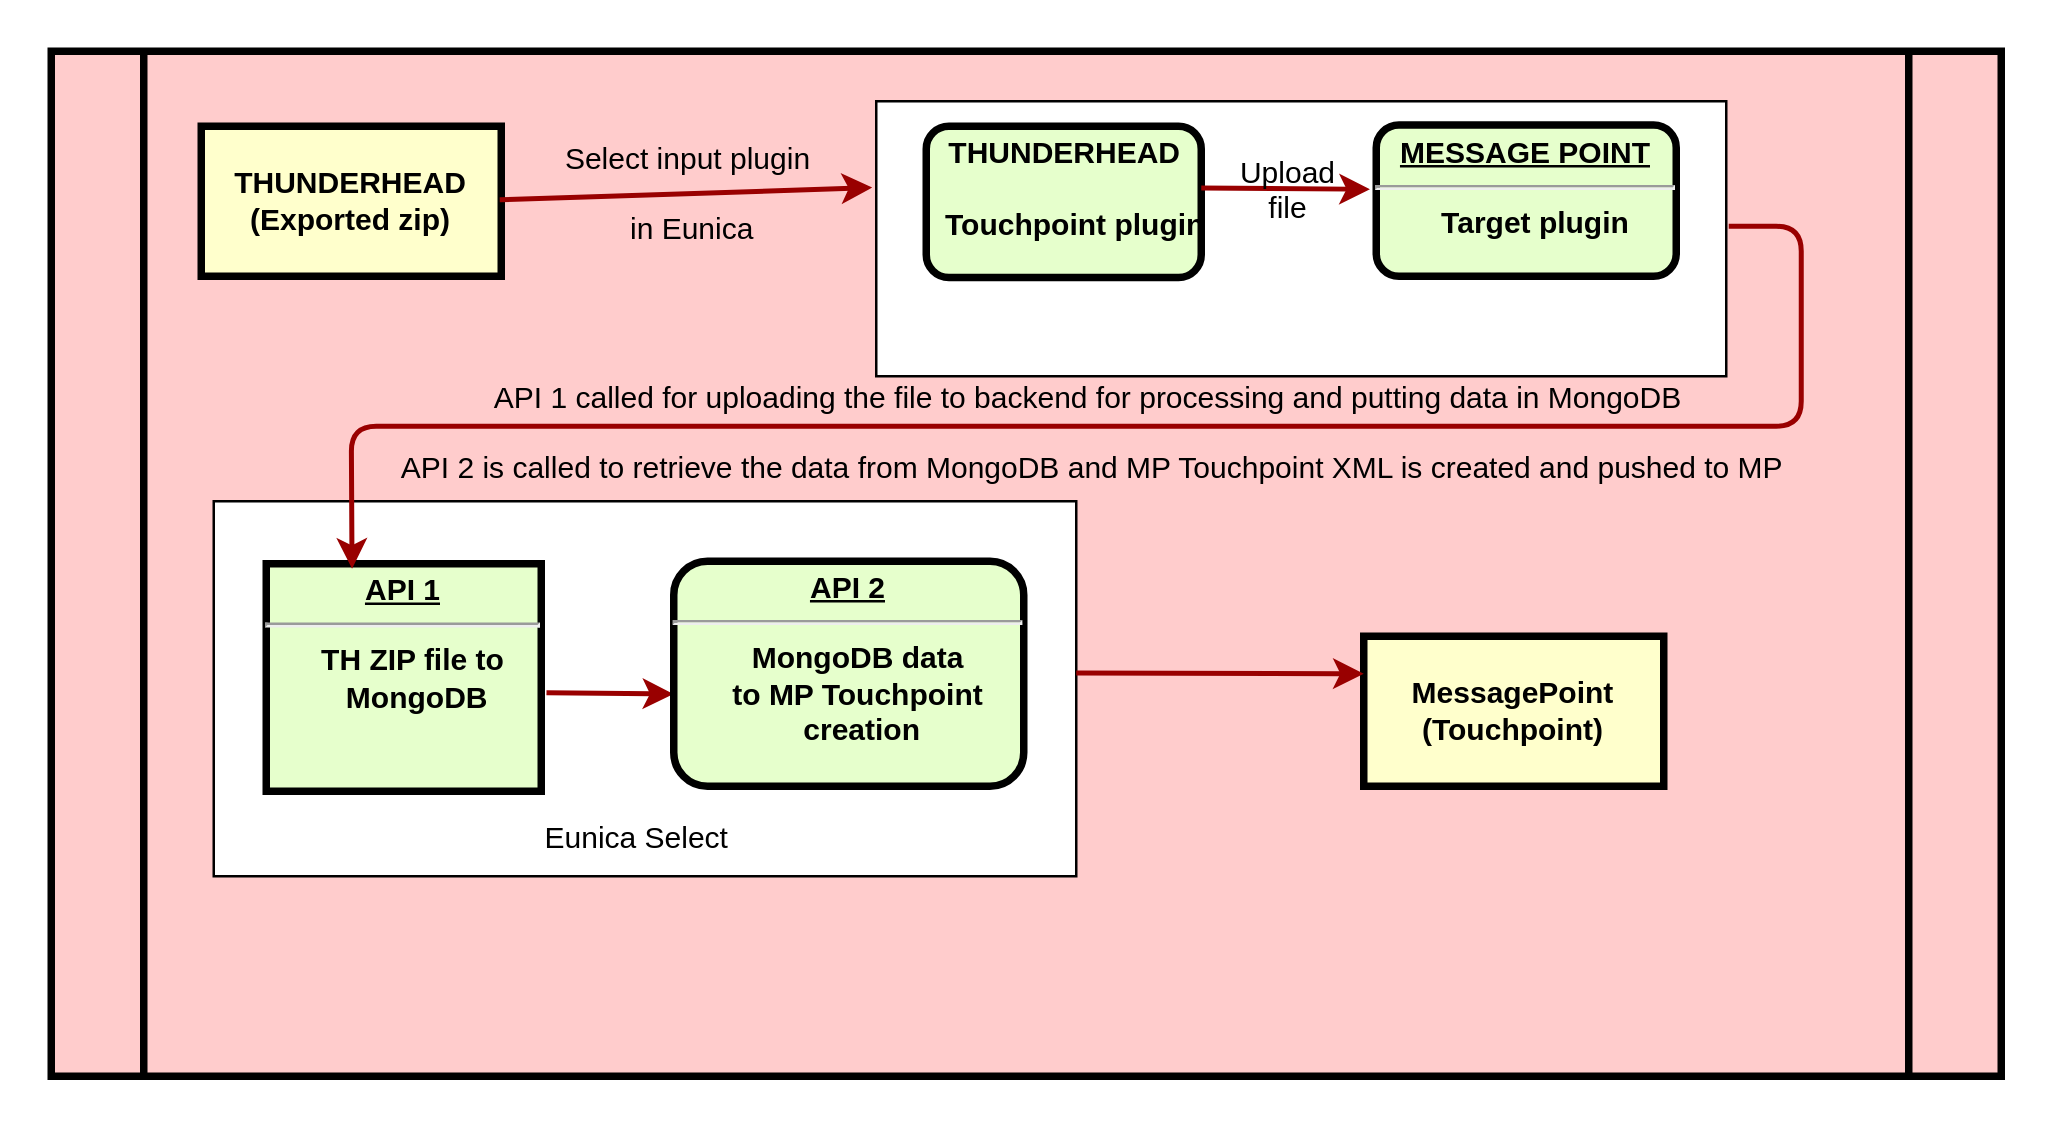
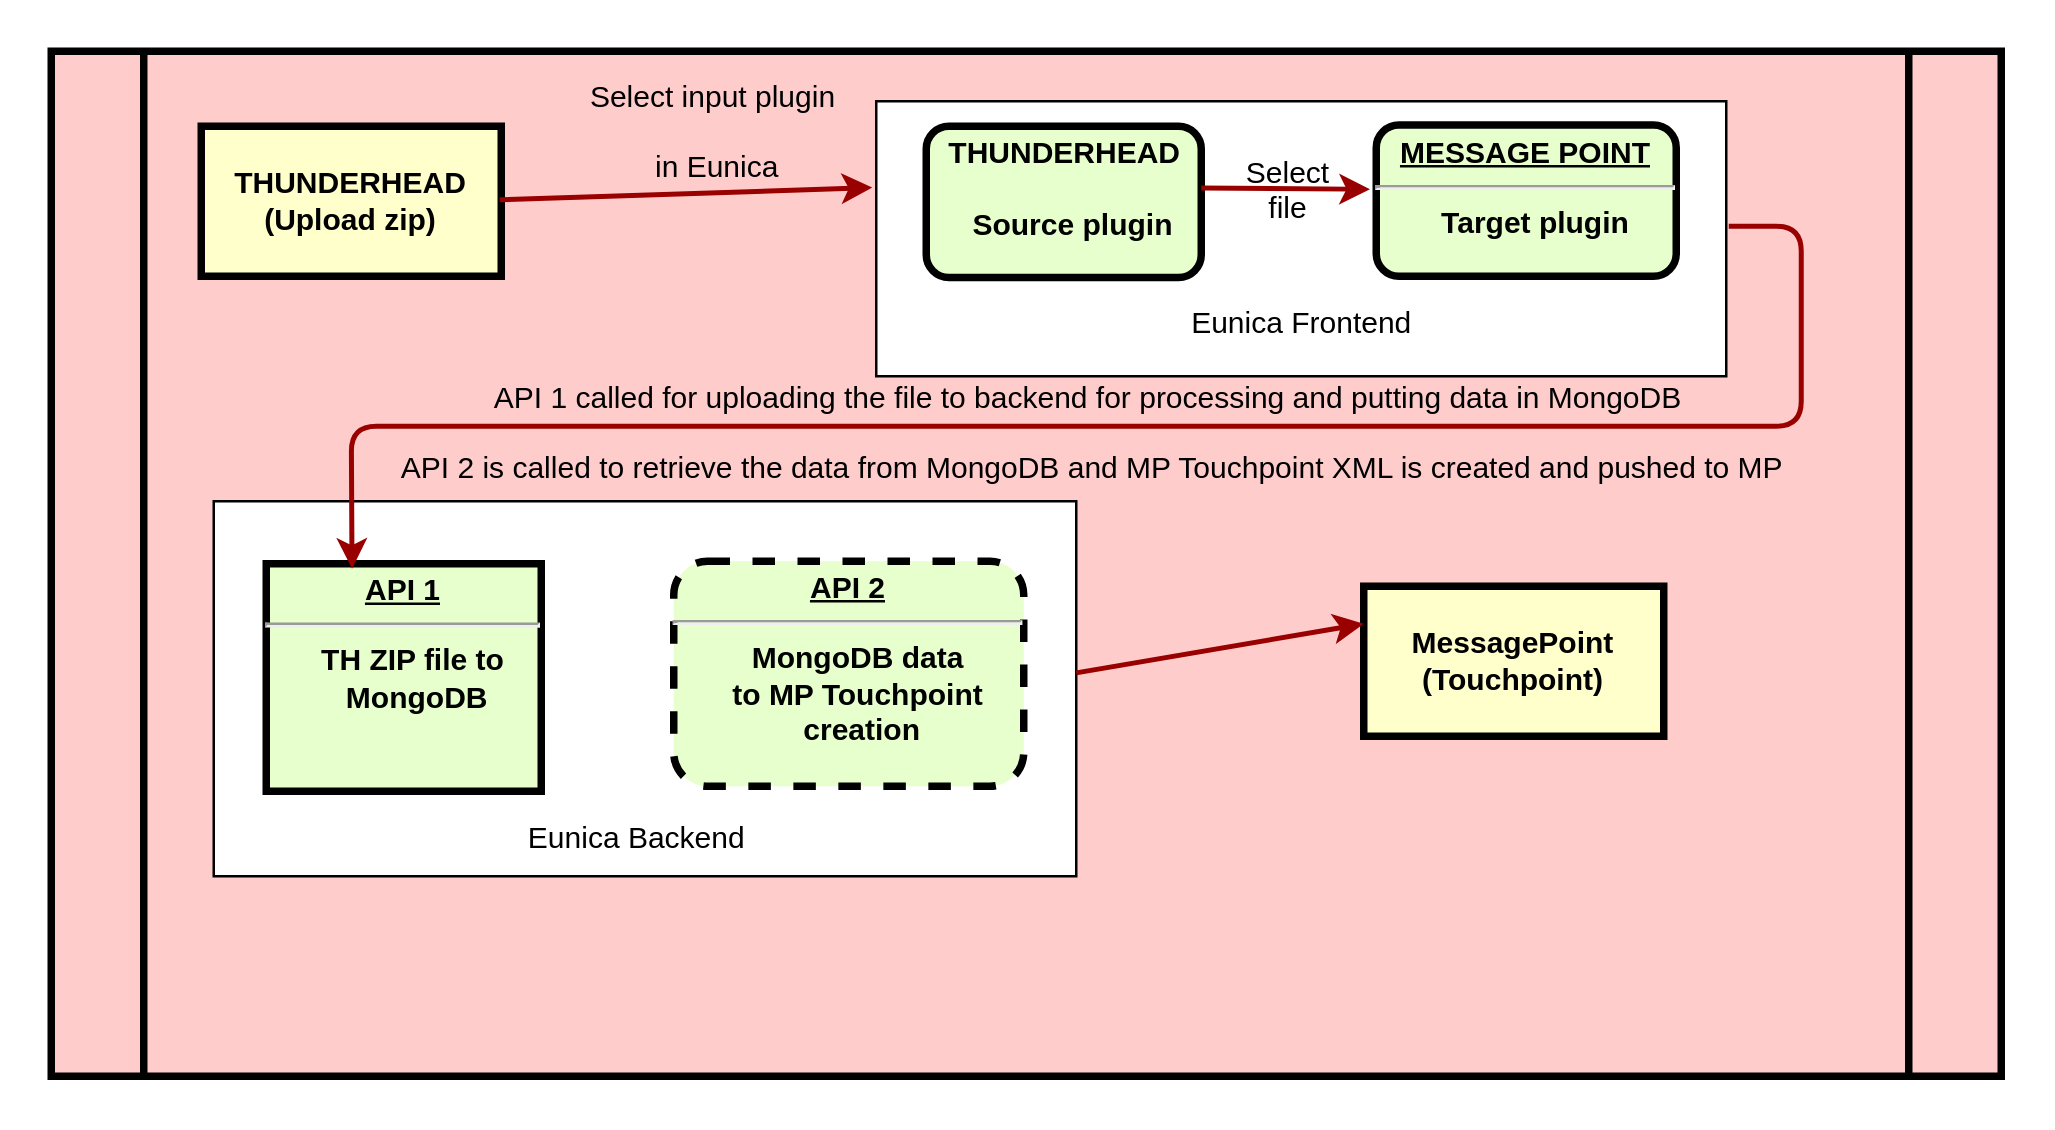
  <mxCell id="0" />
  <mxCell id="1" parent="0" />
  <mxCell id="2" value="" style="shape=process;whiteSpace=wrap;align=center;verticalAlign=middle;size=0.048;fontStyle=1;strokeWidth=3;fillColor=#FFCCCC;movable=1;resizable=1;rotatable=1;deletable=1;editable=1;locked=0;connectable=1;" parent="1" vertex="1"><mxGeometry x="20" y="20" width="780" height="410" as="geometry" /></mxCell>
- <mxCell id="3" value="THUNDERHEAD&#10;(Exported zip)" style="whiteSpace=wrap;align=center;verticalAlign=middle;fontStyle=1;strokeWidth=3;fillColor=#FFFFCC" parent="1" vertex="1"><mxGeometry x="80" y="50" width="120" height="60" as="geometry" /></mxCell>
+ <mxCell id="3" value="THUNDERHEAD&#10;(Upload zip)" style="whiteSpace=wrap;align=center;verticalAlign=middle;fontStyle=1;strokeWidth=3;fillColor=#FFFFCC" parent="1" vertex="1"><mxGeometry x="80" y="50" width="120" height="60" as="geometry" /></mxCell>
  <mxCell id="4" value="" style="edgeStyle=none;noEdgeStyle=1;strokeColor=#990000;strokeWidth=2;exitX=0.995;exitY=0.374;exitDx=0;exitDy=0;exitPerimeter=0;entryX=0.421;entryY=0.133;entryDx=0;entryDy=0;entryPerimeter=0;" parent="1" target="2" edge="1"><mxGeometry width="100" height="100" relative="1" as="geometry"><mxPoint x="199.4" y="79.44" as="sourcePoint" /><mxPoint x="348" y="70" as="targetPoint" /><Array as="points" /></mxGeometry></mxCell>
  <mxCell id="5" value="" style="rounded=0;whiteSpace=wrap;html=1;" vertex="1" parent="1"><mxGeometry x="85" y="200" width="345" height="150" as="geometry" /></mxCell>
  <mxCell id="6" value="&lt;p style=&quot;margin: 0px; margin-top: 4px; text-align: center; text-decoration: underline;&quot;&gt;&lt;strong&gt;API 1&lt;br&gt;&lt;/strong&gt;&lt;/p&gt;&lt;hr&gt;&lt;p style=&quot;margin: 0px; margin-left: 8px;&quot;&gt;TH ZIP file to&lt;br&gt;&amp;nbsp;MongoDB&lt;br&gt;&lt;br&gt;&lt;/p&gt;" style="verticalAlign=middle;align=center;overflow=fill;fontSize=12;fontFamily=Helvetica;html=1;fontStyle=1;strokeWidth=3;fillColor=#E6FFCC;movable=1;resizable=1;rotatable=1;deletable=1;editable=1;locked=0;connectable=1;rounded=0;" vertex="1" parent="1"><mxGeometry x="106" y="225" width="110" height="91" as="geometry" /></mxCell>
- <mxCell id="7" value="" style="edgeStyle=none;noEdgeStyle=1;strokeColor=#990000;strokeWidth=2;entryX=-0.001;entryY=0.59;entryDx=0;entryDy=0;entryPerimeter=0;movable=1;resizable=1;rotatable=1;deletable=1;editable=1;locked=0;connectable=1;exitX=1.019;exitY=0.567;exitDx=0;exitDy=0;exitPerimeter=0;" edge="1" parent="1" source="6" target="8"><mxGeometry width="100" height="100" relative="1" as="geometry"><mxPoint x="217" y="320" as="sourcePoint" /><mxPoint x="267" y="320" as="targetPoint" /></mxGeometry></mxCell>
- <mxCell id="8" value="&lt;p style=&quot;margin: 0px; margin-top: 4px; text-align: center; text-decoration: underline;&quot;&gt;&lt;strong&gt;API 2&lt;br&gt;&lt;/strong&gt;&lt;/p&gt;&lt;hr&gt;&lt;p style=&quot;margin: 0px; margin-left: 8px;&quot;&gt;MongoDB data &lt;br&gt;to MP Touchpoint&lt;br&gt;&amp;nbsp;creation&lt;/p&gt;" style="verticalAlign=middle;align=center;overflow=fill;fontSize=12;fontFamily=Helvetica;html=1;rounded=1;fontStyle=1;strokeWidth=3;fillColor=#E6FFCC;movable=1;resizable=1;rotatable=1;deletable=1;editable=1;locked=0;connectable=1;" vertex="1" parent="1"><mxGeometry x="269" y="224" width="140" height="90" as="geometry" /></mxCell>
- <mxCell id="9" value="Eunica Select" style="text;spacingTop=-5;align=center;movable=1;resizable=1;rotatable=1;deletable=1;editable=1;locked=0;connectable=1;" vertex="1" parent="1"><mxGeometry x="84" y="326" width="341" height="20" as="geometry" /></mxCell>
+ <mxCell id="8" value="&lt;p style=&quot;margin: 0px; margin-top: 4px; text-align: center; text-decoration: underline;&quot;&gt;&lt;strong&gt;API 2&lt;br&gt;&lt;/strong&gt;&lt;/p&gt;&lt;hr&gt;&lt;p style=&quot;margin: 0px; margin-left: 8px;&quot;&gt;MongoDB data &lt;br&gt;to MP Touchpoint&lt;br&gt;&amp;nbsp;creation&lt;/p&gt;" style="verticalAlign=middle;align=center;overflow=fill;fontSize=12;fontFamily=Helvetica;html=1;rounded=1;fontStyle=1;strokeWidth=3;fillColor=#E6FFCC;movable=1;resizable=1;rotatable=1;deletable=1;editable=1;locked=0;connectable=1;dashed=1;" vertex="1" parent="1"><mxGeometry x="269" y="224" width="140" height="90" as="geometry" /></mxCell>
+ <mxCell id="9" value="Eunica Backend" style="text;spacingTop=-5;align=center;movable=1;resizable=1;rotatable=1;deletable=1;editable=1;locked=0;connectable=1;" vertex="1" parent="1"><mxGeometry x="84" y="326" width="341" height="20" as="geometry" /></mxCell>
  <mxCell id="10" value="" style="rounded=0;whiteSpace=wrap;html=1;" vertex="1" parent="1"><mxGeometry x="350" y="40" width="340" height="110" as="geometry" /></mxCell>
- <mxCell id="11" value="&lt;p style=&quot;margin: 0px; margin-top: 4px; text-align: center; text-decoration: underline;&quot;&gt;&lt;/p&gt;&lt;p style=&quot;margin: 0px; margin-left: 8px;&quot;&gt;THUNDERHEAD&amp;nbsp;&amp;nbsp;&lt;br&gt;&lt;br&gt;Touchpoint plugin&lt;/p&gt;" style="verticalAlign=middle;align=center;overflow=fill;fontSize=12;fontFamily=Helvetica;html=1;rounded=1;fontStyle=1;strokeWidth=3;fillColor=#E6FFCC;movable=1;resizable=1;rotatable=1;deletable=1;editable=1;locked=0;connectable=1;" vertex="1" parent="1"><mxGeometry x="370" y="50" width="110" height="60.5" as="geometry" /></mxCell>
+ <mxCell id="11" value="&lt;p style=&quot;margin: 0px; margin-top: 4px; text-align: center; text-decoration: underline;&quot;&gt;&lt;/p&gt;&lt;p style=&quot;margin: 0px; margin-left: 8px;&quot;&gt;THUNDERHEAD&amp;nbsp;&amp;nbsp;&lt;br&gt;&lt;br&gt;Source plugin&lt;/p&gt;" style="verticalAlign=middle;align=center;overflow=fill;fontSize=12;fontFamily=Helvetica;html=1;rounded=1;fontStyle=1;strokeWidth=3;fillColor=#E6FFCC;movable=1;resizable=1;rotatable=1;deletable=1;editable=1;locked=0;connectable=1;" vertex="1" parent="1"><mxGeometry x="370" y="50" width="110" height="60.5" as="geometry" /></mxCell>
  <mxCell id="12" value="&lt;p style=&quot;margin: 0px; margin-top: 4px; text-align: center; text-decoration: underline;&quot;&gt;&lt;strong&gt;MESSAGE POINT&lt;/strong&gt;&lt;/p&gt;&lt;hr&gt;&lt;p style=&quot;margin: 0px; margin-left: 8px;&quot;&gt;Target plugin&lt;br&gt;&lt;br&gt;&lt;/p&gt;" style="verticalAlign=middle;align=center;overflow=fill;fontSize=12;fontFamily=Helvetica;html=1;rounded=1;fontStyle=1;strokeWidth=3;fillColor=#E6FFCC;movable=1;resizable=1;rotatable=1;deletable=1;editable=1;locked=0;connectable=1;" vertex="1" parent="1"><mxGeometry x="550" y="49.5" width="120" height="60.5" as="geometry" /></mxCell>
- <mxCell id="14" value="Select input plugin&#10;&#10; in Eunica" style="text;spacingTop=-5;align=center" vertex="1" parent="1"><mxGeometry x="230" y="54.75" width="90" height="50" as="geometry" /></mxCell>
+ <mxCell id="13" value="Eunica Frontend" style="text;spacingTop=-5;align=center;movable=1;resizable=1;rotatable=1;deletable=1;editable=1;locked=0;connectable=1;" vertex="1" parent="1"><mxGeometry x="350" y="120" width="341" height="20" as="geometry" /></mxCell>
+ <mxCell id="14" value="Select input plugin&#10;&#10; in Eunica" style="text;spacingTop=-5;align=center" vertex="1" parent="1"><mxGeometry x="240" y="29.75" width="90" height="50" as="geometry" /></mxCell>
  <mxCell id="15" value="" style="edgeStyle=none;noEdgeStyle=1;strokeColor=#990000;strokeWidth=2;exitX=0.995;exitY=0.374;exitDx=0;exitDy=0;entryX=-0.021;entryY=0.425;entryDx=0;entryDy=0;entryPerimeter=0;exitPerimeter=0;" edge="1" parent="1" target="12"><mxGeometry width="100" height="100" relative="1" as="geometry"><mxPoint x="480" y="74.66" as="sourcePoint" /><mxPoint x="629" y="74.66" as="targetPoint" /><Array as="points" /></mxGeometry></mxCell>
- <mxCell id="16" value="Upload&#10;file" style="text;spacingTop=-5;align=center" vertex="1" parent="1"><mxGeometry x="470" y="60" width="90" height="30" as="geometry" /></mxCell>
+ <mxCell id="16" value="Select&#10;file" style="text;spacingTop=-5;align=center" vertex="1" parent="1"><mxGeometry x="470" y="60" width="90" height="30" as="geometry" /></mxCell>
  <mxCell id="17" value="" style="edgeStyle=none;noEdgeStyle=1;strokeColor=#990000;strokeWidth=2;entryX=0.312;entryY=0.022;entryDx=0;entryDy=0;entryPerimeter=0;movable=1;resizable=1;rotatable=1;deletable=1;editable=1;locked=0;connectable=1;" edge="1" parent="1" target="6"><mxGeometry width="100" height="100" relative="1" as="geometry"><mxPoint x="691" y="90" as="sourcePoint" /><mxPoint x="741" y="90" as="targetPoint" /><Array as="points"><mxPoint x="720" y="90" /><mxPoint x="720" y="170" /><mxPoint x="140" y="170" /></Array></mxGeometry></mxCell>
  <mxCell id="18" value="API 1 called for uploading the file to backend for processing and putting data in MongoDB&#10;&#10; API 2 is called to retrieve the data from MongoDB and MP Touchpoint XML is created and pushed to MP" style="text;spacingTop=-5;align=center" vertex="1" parent="1"><mxGeometry x="160" y="150" width="550" height="50" as="geometry" /></mxCell>
- <mxCell id="19" value="MessagePoint&#10;(Touchpoint)" style="whiteSpace=wrap;align=center;verticalAlign=middle;fontStyle=1;strokeWidth=3;fillColor=#FFFFCC" vertex="1" parent="1"><mxGeometry x="545" y="254" width="120" height="60" as="geometry" /></mxCell>
+ <mxCell id="19" value="MessagePoint&#10;(Touchpoint)" style="whiteSpace=wrap;align=center;verticalAlign=middle;fontStyle=1;strokeWidth=3;fillColor=#FFFFCC" vertex="1" parent="1"><mxGeometry x="545" y="234" width="120" height="60" as="geometry" /></mxCell>
  <mxCell id="20" value="" style="edgeStyle=none;noEdgeStyle=1;strokeColor=#990000;strokeWidth=2;entryX=0;entryY=0.25;entryDx=0;entryDy=0;movable=1;resizable=1;rotatable=1;deletable=1;editable=1;locked=0;connectable=1;exitX=1.019;exitY=0.567;exitDx=0;exitDy=0;exitPerimeter=0;" edge="1" parent="1" target="19"><mxGeometry width="100" height="100" relative="1" as="geometry"><mxPoint x="430" y="268.66" as="sourcePoint" /><mxPoint x="481" y="268.66" as="targetPoint" /></mxGeometry></mxCell>
